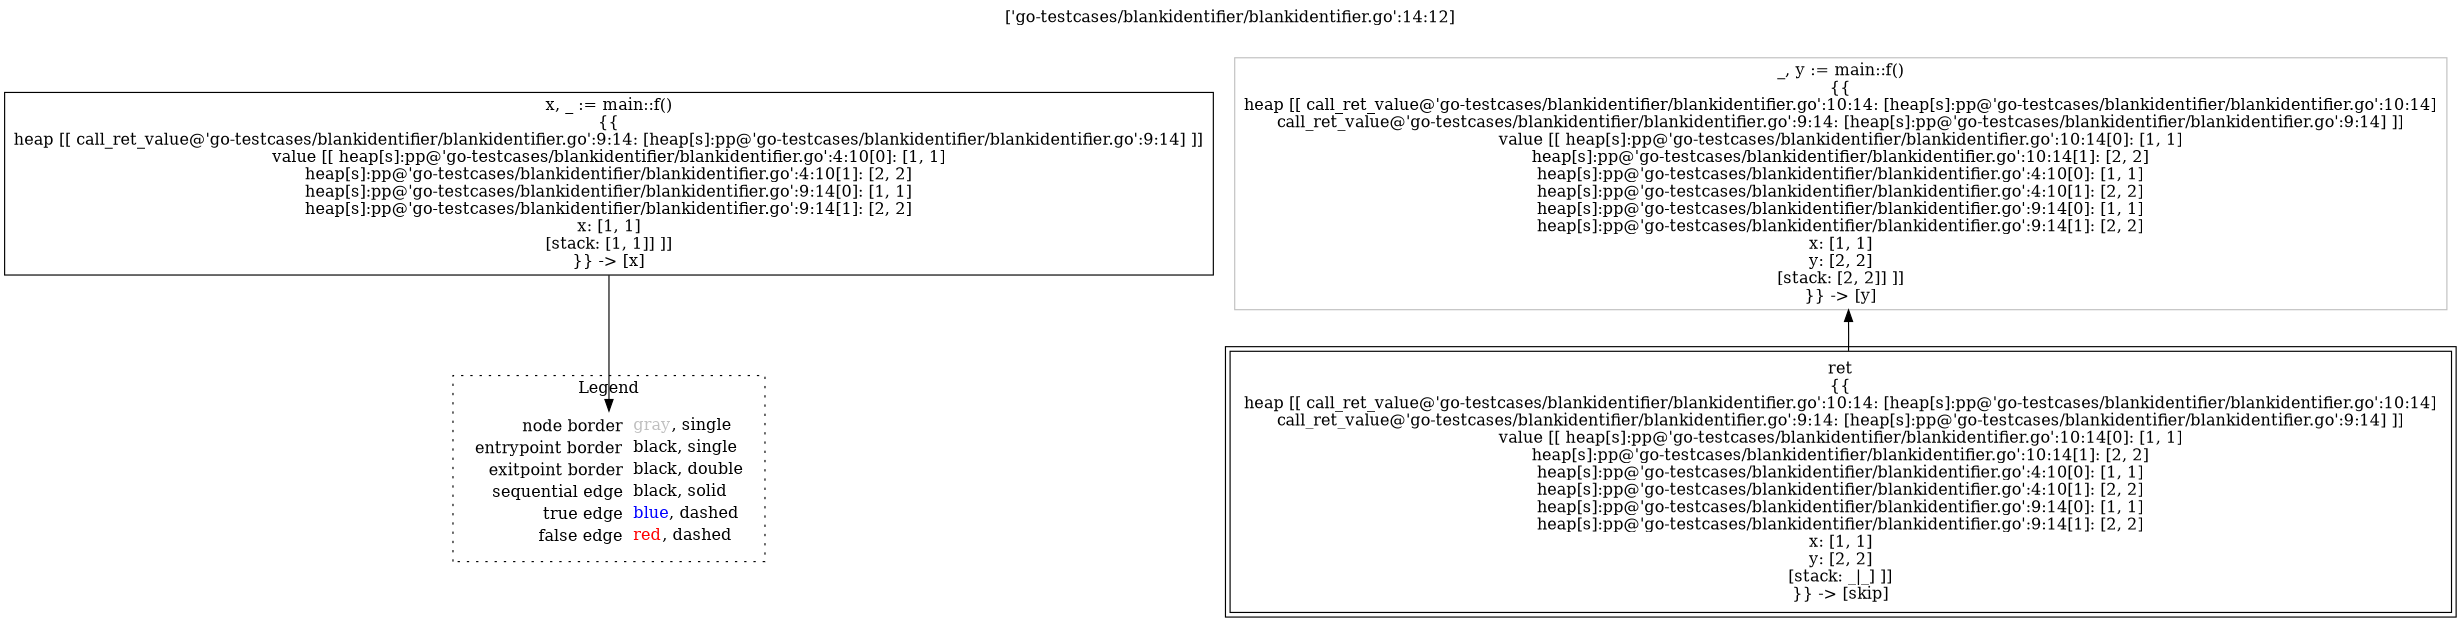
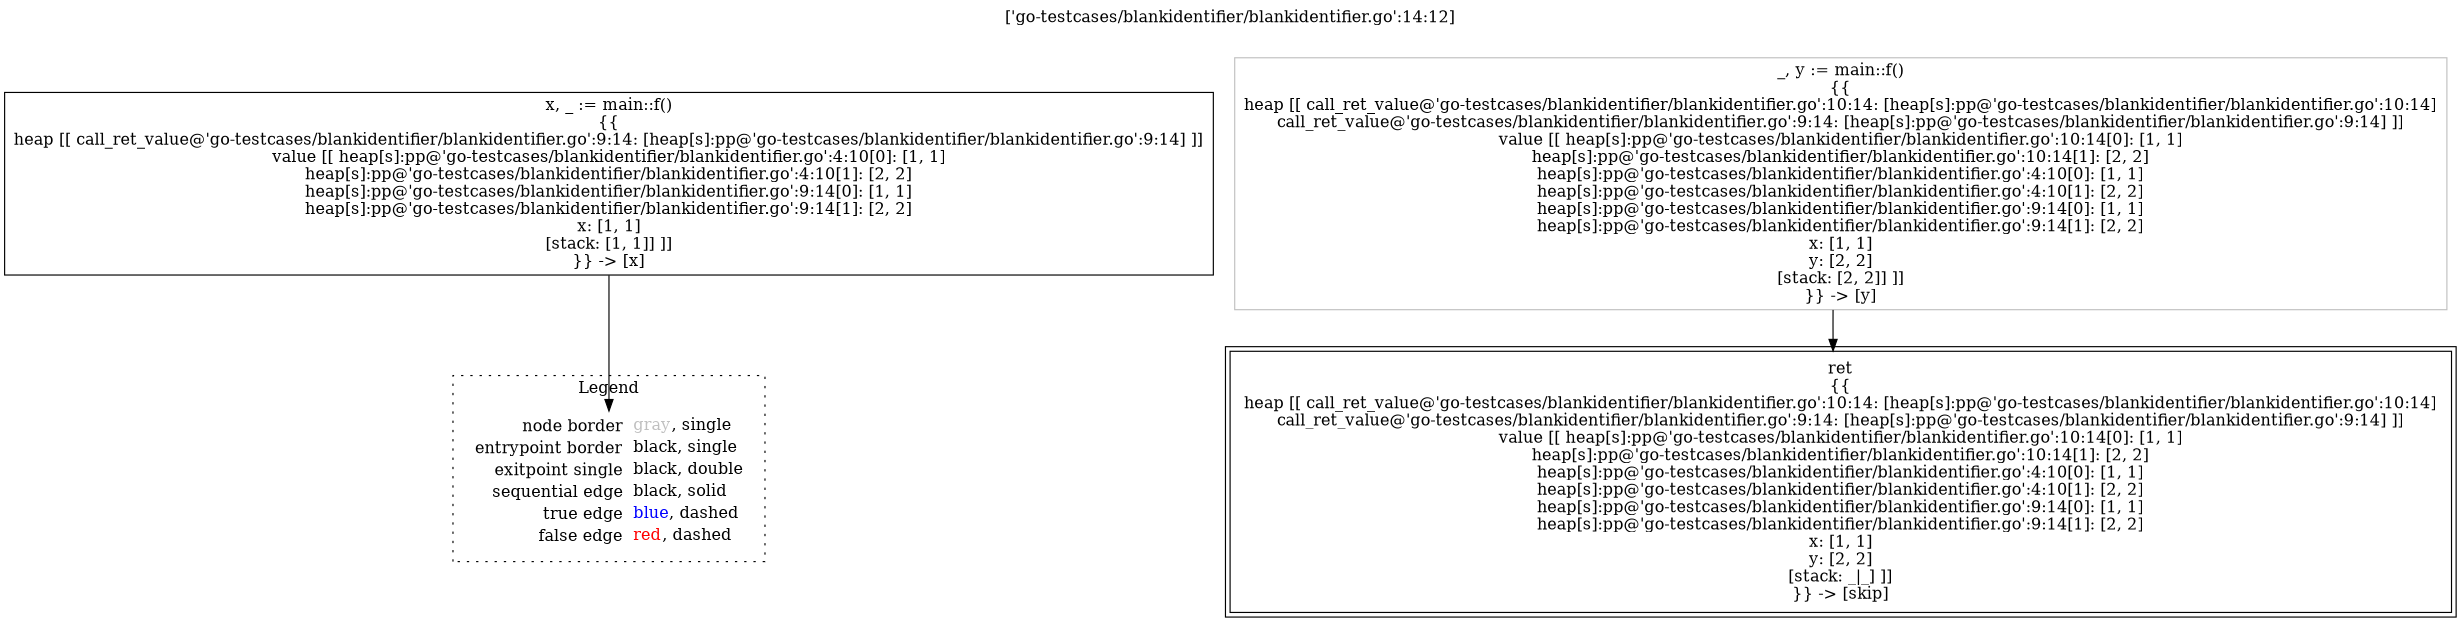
  digraph {
    label="['go-testcases/blankidentifier/blankidentifier.go':14:12]"
    labelloc=t
    node [shape=rect color=black]
    edge [color=black]
-   n1 [label=<<table border="0" cellpadding="2" cellspacing="0" cellborder="0"><tr><td align="right">node border&nbsp;</td><td align="left"><font color="gray">gray</font>, single</td></tr><tr><td align="right">entrypoint border&nbsp;</td><td align="left"><font color="black">black</font>, single</td></tr><tr><td align="right">exitpoint border&nbsp;</td><td align="left"><font color="black">black</font>, double</td></tr><tr><td align="right">sequential edge&nbsp;</td><td align="left"><font color="black">black</font>, solid</td></tr><tr><td align="right">true edge&nbsp;</td><td align="left"><font color="blue">blue</font>, dashed</td></tr><tr><td align="right">false edge&nbsp;</td><td align="left"><font color="red">red</font>, dashed</td></tr></table>> shape=plaintext color=""]
+   n1 [label=<<table border="0" cellpadding="2" cellspacing="0" cellborder="0"><tr><td align="right">node border&nbsp;</td><td align="left"><font color="gray">gray</font>, single</td></tr><tr><td align="right">entrypoint border&nbsp;</td><td align="left"><font color="black">black</font>, single</td></tr><tr><td align="right">exitpoint single&nbsp;</td><td align="left"><font color="black">black</font>, double</td></tr><tr><td align="right">sequential edge&nbsp;</td><td align="left"><font color="black">black</font>, solid</td></tr><tr><td align="right">true edge&nbsp;</td><td align="left"><font color="blue">blue</font>, dashed</td></tr><tr><td align="right">false edge&nbsp;</td><td align="left"><font color="red">red</font>, dashed</td></tr></table>> shape=plaintext color=""]
    n2 [label=<x, _ := main::f()<BR/>{{<BR/>heap [[ call_ret_value@'go-testcases/blankidentifier/blankidentifier.go':9:14: [heap[s]:pp@'go-testcases/blankidentifier/blankidentifier.go':9:14] ]]<BR/>value [[ heap[s]:pp@'go-testcases/blankidentifier/blankidentifier.go':4:10[0]: [1, 1]<BR/>heap[s]:pp@'go-testcases/blankidentifier/blankidentifier.go':4:10[1]: [2, 2]<BR/>heap[s]:pp@'go-testcases/blankidentifier/blankidentifier.go':9:14[0]: [1, 1]<BR/>heap[s]:pp@'go-testcases/blankidentifier/blankidentifier.go':9:14[1]: [2, 2]<BR/>x: [1, 1]<BR/>[stack: [1, 1]] ]]<BR/>}} -&gt; [x]>]
    n3 [color=gray label=<_, y := main::f()<BR/>{{<BR/>heap [[ call_ret_value@'go-testcases/blankidentifier/blankidentifier.go':10:14: [heap[s]:pp@'go-testcases/blankidentifier/blankidentifier.go':10:14]<BR/>call_ret_value@'go-testcases/blankidentifier/blankidentifier.go':9:14: [heap[s]:pp@'go-testcases/blankidentifier/blankidentifier.go':9:14] ]]<BR/>value [[ heap[s]:pp@'go-testcases/blankidentifier/blankidentifier.go':10:14[0]: [1, 1]<BR/>heap[s]:pp@'go-testcases/blankidentifier/blankidentifier.go':10:14[1]: [2, 2]<BR/>heap[s]:pp@'go-testcases/blankidentifier/blankidentifier.go':4:10[0]: [1, 1]<BR/>heap[s]:pp@'go-testcases/blankidentifier/blankidentifier.go':4:10[1]: [2, 2]<BR/>heap[s]:pp@'go-testcases/blankidentifier/blankidentifier.go':9:14[0]: [1, 1]<BR/>heap[s]:pp@'go-testcases/blankidentifier/blankidentifier.go':9:14[1]: [2, 2]<BR/>x: [1, 1]<BR/>y: [2, 2]<BR/>[stack: [2, 2]] ]]<BR/>}} -&gt; [y]>]
    n4 [label=<ret<BR/>{{<BR/>heap [[ call_ret_value@'go-testcases/blankidentifier/blankidentifier.go':10:14: [heap[s]:pp@'go-testcases/blankidentifier/blankidentifier.go':10:14]<BR/>call_ret_value@'go-testcases/blankidentifier/blankidentifier.go':9:14: [heap[s]:pp@'go-testcases/blankidentifier/blankidentifier.go':9:14] ]]<BR/>value [[ heap[s]:pp@'go-testcases/blankidentifier/blankidentifier.go':10:14[0]: [1, 1]<BR/>heap[s]:pp@'go-testcases/blankidentifier/blankidentifier.go':10:14[1]: [2, 2]<BR/>heap[s]:pp@'go-testcases/blankidentifier/blankidentifier.go':4:10[0]: [1, 1]<BR/>heap[s]:pp@'go-testcases/blankidentifier/blankidentifier.go':4:10[1]: [2, 2]<BR/>heap[s]:pp@'go-testcases/blankidentifier/blankidentifier.go':9:14[0]: [1, 1]<BR/>heap[s]:pp@'go-testcases/blankidentifier/blankidentifier.go':9:14[1]: [2, 2]<BR/>x: [1, 1]<BR/>y: [2, 2]<BR/>[stack: _|_] ]]<BR/>}} -&gt; [skip]> peripheries=2]
    subgraph cluster_1 {
      label=Legend
      style=dotted
      n1
    }
    n2 -> n1
-   n4 -> n3
+   n3 -> n4
  }
